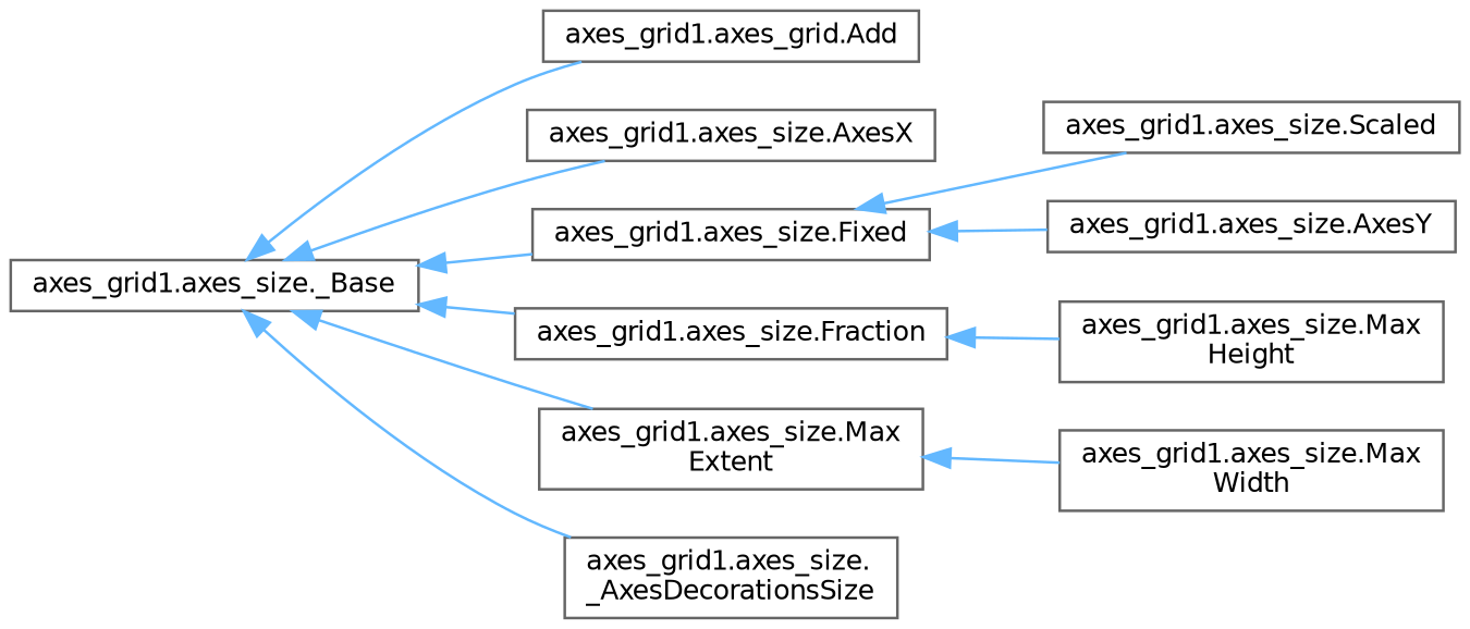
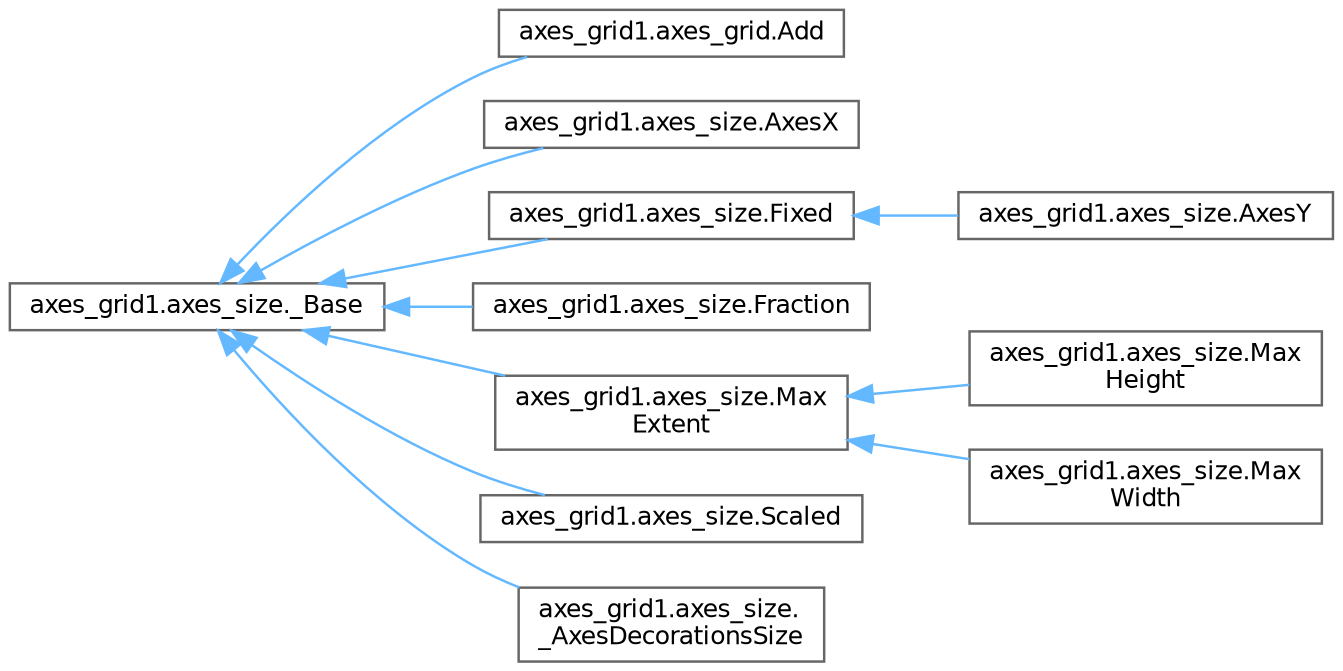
  digraph {
    rankdir=LR
    node [color=grey40 fillcolor=white fontname=Helvetica fontsize=10 shape=box style=filled]
    edge [color=steelblue1 dir=back fontname=Helvetica fontsize=10 labelfontname=Helvetica labelfontsize=10 style=solid]
    n1 [height=0.2 label="axes_grid1.axes_size._Base" width=0.4]
    n2 [height=0.2 label="axes_grid1.axes_grid.Add" width=0.4]
    n3 [height=0.2 label="axes_grid1.axes_size.AxesX" width=0.4]
    n4 [height=0.2 label="axes_grid1.axes_size.Fixed" width=0.4]
    n5 [height=0.2 label="axes_grid1.axes_size.Fraction" width=0.4]
    n6 [height=0.2 label="axes_grid1.axes_size.Max\lExtent" width=0.4]
    n7 [height=0.2 label="axes_grid1.axes_size.Scaled" width=0.4]
    n8 [height=0.2 label="axes_grid1.axes_size.\l_AxesDecorationsSize" width=0.4]
    n9 [height=0.2 label="axes_grid1.axes_size.AxesY" width=0.4]
    n10 [height=0.2 label="axes_grid1.axes_size.Max\lHeight" width=0.4]
    n11 [height=0.2 label="axes_grid1.axes_size.Max\lWidth" width=0.4]
    n1 -> n2
    n1 -> n3
    n1 -> n4
    n1 -> n5
    n1 -> n6
-   n4 -> n7
+   n1 -> n7
    n1 -> n8
    n4 -> n9
-   n5 -> n10
+   n6 -> n10
    n6 -> n11
  }
